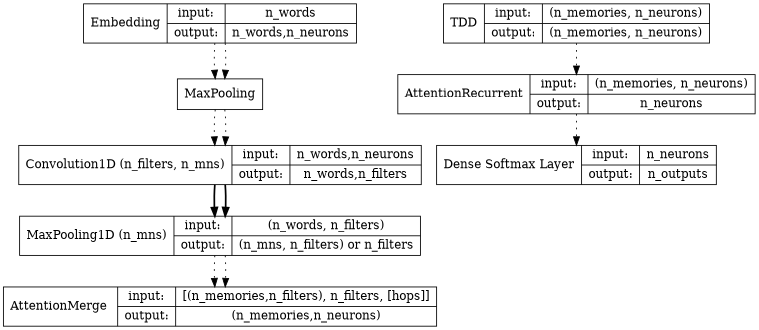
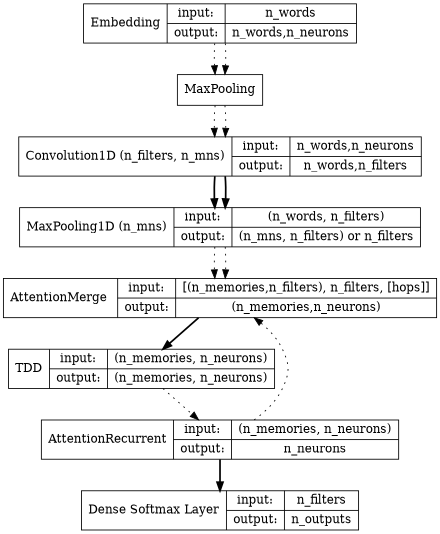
  digraph {
    node [shape=record]
    edge [style=dotted]
    n1 [label="AttentionMerge \n|{input:|output:}|{{[(n_memories,n_filters), n_filters, [hops]]}|{(n_memories,n_neurons)}}"]
    n2 [label="TDD\n|{input:|output:}|{{(n_memories, n_neurons)}|{(n_memories, n_neurons)}}"]
    n3 [label="AttentionRecurrent\n|{input:|output:}|{{(n_memories, n_neurons)}|{n_neurons}}"]
-   n4 [label="Dense Softmax Layer\n|{input:|output:}|{{n_neurons}|{n_outputs}}"]
+   n4 [label="Dense Softmax Layer\n|{input:|output:}|{{n_filters}|{n_outputs}}"]
    n5 [label="Embedding\n|{input:|output:}|{{n_words}|{n_words,n_neurons}}"]
    n6 [label=MaxPooling]
    n7 [label="Convolution1D (n_filters, n_mns)\n|{input:|output:}|{{n_words,n_neurons}|{n_words,n_filters}}"]
    n8 [label="MaxPooling1D (n_mns)\n|{input:|output:}|{{(n_words, n_filters)}|{(n_mns, n_filters) or n_filters}}"]
+   n1 -> n2 [style=bold]
    n2 -> n3
-   n3 -> n4
+   n3 -> n1
+   n3 -> n4 [style=bold]
    n5 -> n6
    n5 -> n6
    n6 -> n7
    n6 -> n7
    n7 -> n8 [style=bold]
    n7 -> n8 [style=bold]
    n8 -> n1
    n8 -> n1
  }
